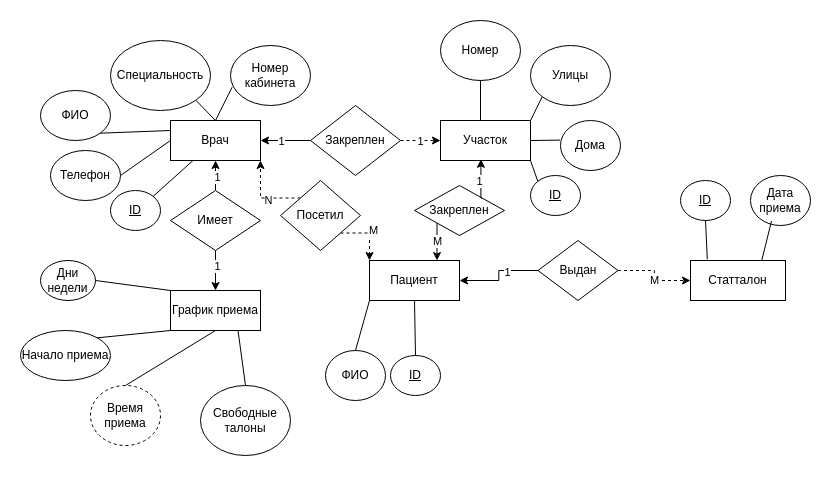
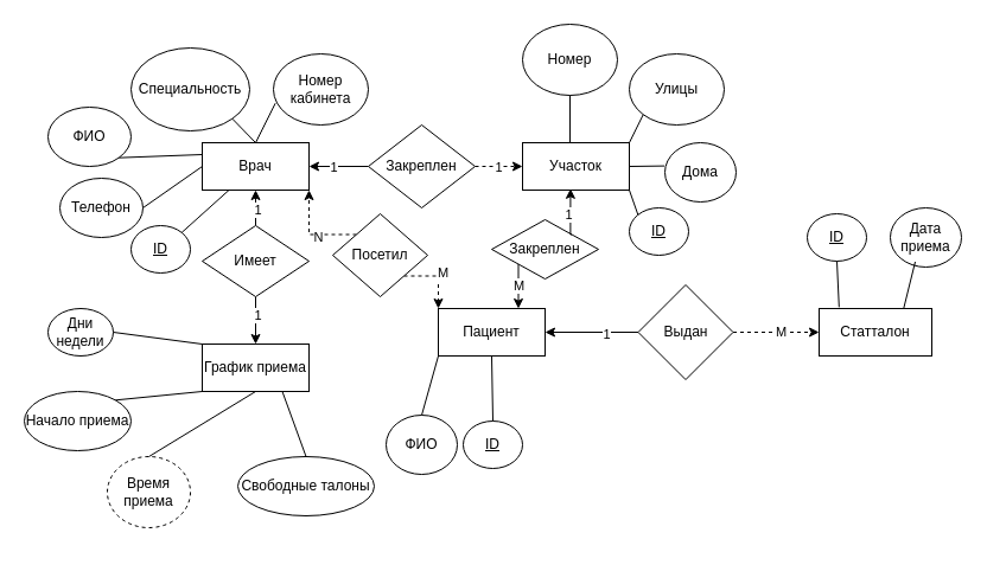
  <mxCell id="0" />
  <mxCell id="1" parent="0" />
  <mxCell id="2" value="В&lt;span style=&quot;background-color: transparent; color: light-dark(rgb(0, 0, 0), rgb(255, 255, 255));&quot;&gt;рач&lt;/span&gt;" style="rounded=0;whiteSpace=wrap;html=1;" vertex="1" parent="1"><mxGeometry x="170" y="120" width="90" height="40" as="geometry" /></mxCell>
  <mxCell id="3" value="Пациент" style="rounded=0;whiteSpace=wrap;html=1;" vertex="1" parent="1"><mxGeometry x="369" y="260" width="90" height="40" as="geometry" /></mxCell>
  <mxCell id="4" value="Участок" style="rounded=0;whiteSpace=wrap;html=1;" vertex="1" parent="1"><mxGeometry x="440" y="120" width="90" height="40" as="geometry" /></mxCell>
  <mxCell id="5" value="Статталон" style="rounded=0;whiteSpace=wrap;html=1;" vertex="1" parent="1"><mxGeometry x="690" y="260" width="95" height="40" as="geometry" /></mxCell>
  <mxCell id="6" value="Специальность" style="ellipse;whiteSpace=wrap;html=1;" vertex="1" parent="1"><mxGeometry x="110" y="40" width="100" height="70" as="geometry" /></mxCell>
  <mxCell id="7" value="" style="endArrow=none;html=1;rounded=0;exitX=0.5;exitY=0;exitDx=0;exitDy=0;entryX=1;entryY=1;entryDx=0;entryDy=0;" edge="1" parent="1" source="2" target="6"><mxGeometry width="50" height="50" relative="1" as="geometry"><mxPoint x="320" y="280" as="sourcePoint" /><mxPoint x="370" y="230" as="targetPoint" /></mxGeometry></mxCell>
  <mxCell id="8" value="График приема" style="rounded=0;whiteSpace=wrap;html=1;" vertex="1" parent="1"><mxGeometry x="170" y="290" width="90" height="40" as="geometry" /></mxCell>
  <mxCell id="9" value="ФИО" style="ellipse;whiteSpace=wrap;html=1;" vertex="1" parent="1"><mxGeometry x="40" y="90" width="70" height="50" as="geometry" /></mxCell>
  <mxCell id="10" value="" style="endArrow=none;html=1;rounded=0;exitX=0;exitY=0.25;exitDx=0;exitDy=0;entryX=1;entryY=1;entryDx=0;entryDy=0;" edge="1" parent="1" source="2" target="9"><mxGeometry width="50" height="50" relative="1" as="geometry"><mxPoint x="101" y="293" as="sourcePoint" /><mxPoint x="80" y="270" as="targetPoint" /></mxGeometry></mxCell>
  <mxCell id="11" value="Телефон" style="ellipse;whiteSpace=wrap;html=1;" vertex="1" parent="1"><mxGeometry x="50" y="150" width="70" height="50" as="geometry" /></mxCell>
  <mxCell id="12" value="" style="endArrow=none;html=1;rounded=0;exitX=0;exitY=0.5;exitDx=0;exitDy=0;entryX=1;entryY=0.5;entryDx=0;entryDy=0;" edge="1" parent="1" source="2" target="11"><mxGeometry width="50" height="50" relative="1" as="geometry"><mxPoint x="171" y="313" as="sourcePoint" /><mxPoint x="150" y="290" as="targetPoint" /></mxGeometry></mxCell>
  <mxCell id="13" value="Номер кабинета" style="ellipse;whiteSpace=wrap;html=1;" vertex="1" parent="1"><mxGeometry x="230" y="45" width="80" height="60" as="geometry" /></mxCell>
  <mxCell id="14" value="" style="endArrow=none;html=1;rounded=0;exitX=0.5;exitY=0;exitDx=0;exitDy=0;entryX=0.02;entryY=0.695;entryDx=0;entryDy=0;entryPerimeter=0;" edge="1" parent="1" source="2" target="13"><mxGeometry width="50" height="50" relative="1" as="geometry"><mxPoint x="381" y="113" as="sourcePoint" /><mxPoint x="360" y="90" as="targetPoint" /></mxGeometry></mxCell>
  <mxCell id="15" value="Номер" style="ellipse;whiteSpace=wrap;html=1;" vertex="1" parent="1"><mxGeometry x="440" y="20" width="80" height="60" as="geometry" /></mxCell>
  <mxCell id="16" value="" style="endArrow=none;html=1;rounded=0;entryX=0.5;entryY=1;entryDx=0;entryDy=0;" edge="1" parent="1" target="15"><mxGeometry width="50" height="50" relative="1" as="geometry"><mxPoint x="480" y="120" as="sourcePoint" /><mxPoint x="550" y="100" as="targetPoint" /></mxGeometry></mxCell>
  <mxCell id="17" value="Улицы" style="ellipse;whiteSpace=wrap;html=1;" vertex="1" parent="1"><mxGeometry x="530" y="45" width="80" height="60" as="geometry" /></mxCell>
  <mxCell id="18" value="" style="endArrow=none;html=1;rounded=0;exitX=1;exitY=0;exitDx=0;exitDy=0;entryX=0;entryY=1;entryDx=0;entryDy=0;" edge="1" parent="1" source="4" target="17"><mxGeometry width="50" height="50" relative="1" as="geometry"><mxPoint x="591" y="253" as="sourcePoint" /><mxPoint x="570" y="230" as="targetPoint" /></mxGeometry></mxCell>
  <mxCell id="19" value="Дома" style="ellipse;whiteSpace=wrap;html=1;" vertex="1" parent="1"><mxGeometry x="560" y="120" width="60" height="50" as="geometry" /></mxCell>
  <mxCell id="20" value="" style="endArrow=none;html=1;rounded=0;exitX=1;exitY=0.5;exitDx=0;exitDy=0;entryX=-0.007;entryY=0.392;entryDx=0;entryDy=0;entryPerimeter=0;" edge="1" parent="1" source="4" target="19"><mxGeometry width="50" height="50" relative="1" as="geometry"><mxPoint x="441" y="243" as="sourcePoint" /><mxPoint x="420" y="220" as="targetPoint" /></mxGeometry></mxCell>
  <mxCell id="21" style="edgeStyle=orthogonalEdgeStyle;rounded=0;orthogonalLoop=1;jettySize=auto;html=1;exitX=1;exitY=0.5;exitDx=0;exitDy=0;entryX=0;entryY=0.5;entryDx=0;entryDy=0;dashed=1;" edge="1" parent="1" source="25" target="4"><mxGeometry relative="1" as="geometry" /></mxCell>
  <mxCell id="22" value="1" style="edgeLabel;html=1;align=center;verticalAlign=middle;resizable=0;points=[];" vertex="1" connectable="0" parent="21"><mxGeometry x="-0.06" relative="1" as="geometry"><mxPoint as="offset" /></mxGeometry></mxCell>
  <mxCell id="23" style="edgeStyle=orthogonalEdgeStyle;rounded=0;orthogonalLoop=1;jettySize=auto;html=1;exitX=0;exitY=0.5;exitDx=0;exitDy=0;entryX=1;entryY=0.5;entryDx=0;entryDy=0;" edge="1" parent="1" source="25" target="2"><mxGeometry relative="1" as="geometry" /></mxCell>
  <mxCell id="24" value="1" style="edgeLabel;html=1;align=center;verticalAlign=middle;resizable=0;points=[];" vertex="1" connectable="0" parent="23"><mxGeometry x="0.184" relative="1" as="geometry"><mxPoint as="offset" /></mxGeometry></mxCell>
  <mxCell id="25" value="Закреплен" style="rhombus;whiteSpace=wrap;html=1;" vertex="1" parent="1"><mxGeometry x="310" y="105" width="90" height="70" as="geometry" /></mxCell>
  <mxCell id="26" value="&lt;u&gt;ID&lt;/u&gt;" style="ellipse;whiteSpace=wrap;html=1;" vertex="1" parent="1"><mxGeometry x="110" y="190" width="50" height="40" as="geometry" /></mxCell>
  <mxCell id="27" value="" style="endArrow=none;html=1;rounded=0;exitX=1;exitY=0;exitDx=0;exitDy=0;entryX=0.25;entryY=1;entryDx=0;entryDy=0;" edge="1" parent="1" source="26" target="2"><mxGeometry width="50" height="50" relative="1" as="geometry"><mxPoint x="291" y="223" as="sourcePoint" /><mxPoint x="270" y="200" as="targetPoint" /></mxGeometry></mxCell>
  <mxCell id="28" value="&lt;u&gt;ID&lt;/u&gt;" style="ellipse;whiteSpace=wrap;html=1;" vertex="1" parent="1"><mxGeometry x="530" y="175" width="50" height="40" as="geometry" /></mxCell>
  <mxCell id="29" value="" style="endArrow=none;html=1;rounded=0;exitX=1;exitY=1;exitDx=0;exitDy=0;entryX=0;entryY=0;entryDx=0;entryDy=0;" edge="1" parent="1" source="4" target="28"><mxGeometry width="50" height="50" relative="1" as="geometry"><mxPoint x="440" y="266" as="sourcePoint" /><mxPoint x="480" y="230" as="targetPoint" /></mxGeometry></mxCell>
  <mxCell id="30" value="Дни недели" style="ellipse;whiteSpace=wrap;html=1;" vertex="1" parent="1"><mxGeometry x="40" y="260" width="55" height="40" as="geometry" /></mxCell>
  <mxCell id="31" value="" style="endArrow=none;html=1;rounded=0;exitX=1;exitY=0.5;exitDx=0;exitDy=0;entryX=0;entryY=0;entryDx=0;entryDy=0;" edge="1" parent="1" source="30" target="8"><mxGeometry width="50" height="50" relative="1" as="geometry"><mxPoint x="210" y="356" as="sourcePoint" /><mxPoint x="250" y="320" as="targetPoint" /></mxGeometry></mxCell>
  <mxCell id="32" value="Начало приема" style="ellipse;whiteSpace=wrap;html=1;" vertex="1" parent="1"><mxGeometry x="20" y="330" width="90" height="50" as="geometry" /></mxCell>
  <mxCell id="33" value="" style="endArrow=none;html=1;rounded=0;exitX=0;exitY=1;exitDx=0;exitDy=0;entryX=1;entryY=0;entryDx=0;entryDy=0;" edge="1" parent="1" source="8" target="32"><mxGeometry width="50" height="50" relative="1" as="geometry"><mxPoint x="220" y="456" as="sourcePoint" /><mxPoint x="260" y="420" as="targetPoint" /></mxGeometry></mxCell>
  <mxCell id="34" value="Время приема" style="ellipse;whiteSpace=wrap;html=1;dashed=1;" vertex="1" parent="1"><mxGeometry x="90" y="385" width="70" height="60" as="geometry" /></mxCell>
  <mxCell id="35" value="" style="endArrow=none;html=1;rounded=0;exitX=0.5;exitY=0;exitDx=0;exitDy=0;entryX=0.5;entryY=1;entryDx=0;entryDy=0;" edge="1" parent="1" source="34" target="8"><mxGeometry width="50" height="50" relative="1" as="geometry"><mxPoint x="230" y="456" as="sourcePoint" /><mxPoint x="270" y="420" as="targetPoint" /></mxGeometry></mxCell>
  <mxCell id="36" style="edgeStyle=orthogonalEdgeStyle;rounded=0;orthogonalLoop=1;jettySize=auto;html=1;exitX=0.5;exitY=1;exitDx=0;exitDy=0;entryX=0.5;entryY=0;entryDx=0;entryDy=0;" edge="1" parent="1" source="40" target="8"><mxGeometry relative="1" as="geometry" /></mxCell>
  <mxCell id="37" value="1" style="edgeLabel;html=1;align=center;verticalAlign=middle;resizable=0;points=[];" vertex="1" connectable="0" parent="36"><mxGeometry x="-0.24" y="1" relative="1" as="geometry"><mxPoint as="offset" /></mxGeometry></mxCell>
  <mxCell id="38" style="edgeStyle=orthogonalEdgeStyle;rounded=0;orthogonalLoop=1;jettySize=auto;html=1;exitX=0.5;exitY=0;exitDx=0;exitDy=0;entryX=0.5;entryY=1;entryDx=0;entryDy=0;" edge="1" parent="1" source="40" target="2"><mxGeometry relative="1" as="geometry" /></mxCell>
  <mxCell id="39" value="1" style="edgeLabel;html=1;align=center;verticalAlign=middle;resizable=0;points=[];" vertex="1" connectable="0" parent="38"><mxGeometry x="-0.093" y="-1" relative="1" as="geometry"><mxPoint as="offset" /></mxGeometry></mxCell>
  <mxCell id="40" value="Имеет" style="rhombus;whiteSpace=wrap;html=1;" vertex="1" parent="1"><mxGeometry x="170" y="190" width="90" height="60" as="geometry" /></mxCell>
  <mxCell id="41" value="ФИО" style="ellipse;whiteSpace=wrap;html=1;" vertex="1" parent="1"><mxGeometry x="325" y="350" width="60" height="50" as="geometry" /></mxCell>
  <mxCell id="42" value="" style="endArrow=none;html=1;rounded=0;exitX=0.5;exitY=0;exitDx=0;exitDy=0;entryX=0;entryY=1;entryDx=0;entryDy=0;" edge="1" parent="1" source="41" target="3"><mxGeometry width="50" height="50" relative="1" as="geometry"><mxPoint x="450" y="426" as="sourcePoint" /><mxPoint x="490" y="390" as="targetPoint" /></mxGeometry></mxCell>
  <mxCell id="43" value="&lt;u&gt;ID&lt;/u&gt;" style="ellipse;whiteSpace=wrap;html=1;" vertex="1" parent="1"><mxGeometry x="390" y="355" width="50" height="40" as="geometry" /></mxCell>
  <mxCell id="44" value="" style="endArrow=none;html=1;rounded=0;exitX=0.5;exitY=0;exitDx=0;exitDy=0;entryX=0.5;entryY=1;entryDx=0;entryDy=0;" edge="1" parent="1" source="43" target="3"><mxGeometry width="50" height="50" relative="1" as="geometry"><mxPoint x="530" y="336" as="sourcePoint" /><mxPoint x="570" y="300" as="targetPoint" /></mxGeometry></mxCell>
  <mxCell id="45" style="edgeStyle=orthogonalEdgeStyle;rounded=0;orthogonalLoop=1;jettySize=auto;html=1;exitX=0;exitY=1;exitDx=0;exitDy=0;entryX=0.75;entryY=0;entryDx=0;entryDy=0;" edge="1" parent="1" source="47" target="3"><mxGeometry relative="1" as="geometry" /></mxCell>
  <mxCell id="46" value="M" style="edgeLabel;html=1;align=center;verticalAlign=middle;resizable=0;points=[];" vertex="1" connectable="0" parent="45"><mxGeometry x="-0.045" relative="1" as="geometry"><mxPoint as="offset" /></mxGeometry></mxCell>
  <mxCell id="47" value="Закреплен" style="rhombus;whiteSpace=wrap;html=1;" vertex="1" parent="1"><mxGeometry x="414" y="185" width="90" height="50" as="geometry" /></mxCell>
  <mxCell id="48" style="edgeStyle=orthogonalEdgeStyle;rounded=0;orthogonalLoop=1;jettySize=auto;html=1;exitX=1;exitY=0;exitDx=0;exitDy=0;entryX=0.449;entryY=0.97;entryDx=0;entryDy=0;entryPerimeter=0;" edge="1" parent="1" source="47" target="4"><mxGeometry relative="1" as="geometry" /></mxCell>
  <mxCell id="49" value="1" style="edgeLabel;html=1;align=center;verticalAlign=middle;resizable=0;points=[];" vertex="1" connectable="0" parent="48"><mxGeometry x="-0.085" y="2" relative="1" as="geometry"><mxPoint as="offset" /></mxGeometry></mxCell>
  <mxCell id="50" style="edgeStyle=orthogonalEdgeStyle;rounded=0;orthogonalLoop=1;jettySize=auto;html=1;exitX=0;exitY=0;exitDx=0;exitDy=0;entryX=1;entryY=1;entryDx=0;entryDy=0;dashed=1;" edge="1" parent="1" source="54" target="2"><mxGeometry relative="1" as="geometry" /></mxCell>
  <mxCell id="51" value="N" style="edgeLabel;html=1;align=center;verticalAlign=middle;resizable=0;points=[];" vertex="1" connectable="0" parent="50"><mxGeometry x="-0.143" y="2" relative="1" as="geometry"><mxPoint as="offset" /></mxGeometry></mxCell>
  <mxCell id="52" style="edgeStyle=orthogonalEdgeStyle;rounded=0;orthogonalLoop=1;jettySize=auto;html=1;exitX=1;exitY=1;exitDx=0;exitDy=0;entryX=0;entryY=0;entryDx=0;entryDy=0;dashed=1;" edge="1" parent="1" source="54" target="3"><mxGeometry relative="1" as="geometry" /></mxCell>
  <mxCell id="53" value="M" style="edgeLabel;html=1;align=center;verticalAlign=middle;resizable=0;points=[];" vertex="1" connectable="0" parent="52"><mxGeometry x="0.027" y="4" relative="1" as="geometry"><mxPoint x="-1" y="-3" as="offset" /></mxGeometry></mxCell>
  <mxCell id="54" value="Посетил" style="rhombus;whiteSpace=wrap;html=1;" vertex="1" parent="1"><mxGeometry x="280" y="180" width="80" height="70" as="geometry" /></mxCell>
  <mxCell id="55" style="edgeStyle=orthogonalEdgeStyle;rounded=0;orthogonalLoop=1;jettySize=auto;html=1;exitX=0;exitY=0.5;exitDx=0;exitDy=0;entryX=1;entryY=0.5;entryDx=0;entryDy=0;" edge="1" parent="1" source="59" target="3"><mxGeometry relative="1" as="geometry" /></mxCell>
  <mxCell id="56" value="1" style="edgeLabel;html=1;align=center;verticalAlign=middle;resizable=0;points=[];" vertex="1" connectable="0" parent="55"><mxGeometry x="-0.304" y="1" relative="1" as="geometry"><mxPoint as="offset" /></mxGeometry></mxCell>
  <mxCell id="57" style="edgeStyle=orthogonalEdgeStyle;rounded=0;orthogonalLoop=1;jettySize=auto;html=1;exitX=1;exitY=0.5;exitDx=0;exitDy=0;entryX=0;entryY=0.5;entryDx=0;entryDy=0;dashed=1;" edge="1" parent="1" source="59" target="5"><mxGeometry relative="1" as="geometry" /></mxCell>
  <mxCell id="58" value="M" style="edgeLabel;html=1;align=center;verticalAlign=middle;resizable=0;points=[];" vertex="1" connectable="0" parent="57"><mxGeometry x="0.108" y="1" relative="1" as="geometry"><mxPoint as="offset" /></mxGeometry></mxCell>
- <mxCell id="59" value="Выдан" style="rhombus;whiteSpace=wrap;html=1;" vertex="1" parent="1"><mxGeometry x="537.5" y="240" width="80" height="60" as="geometry" /></mxCell>
+ <mxCell id="59" value="Выдан" style="rhombus;whiteSpace=wrap;html=1;" vertex="1" parent="1"><mxGeometry x="537.5" y="240" width="80" height="80" as="geometry" /></mxCell>
  <mxCell id="60" value="&lt;u&gt;ID&lt;/u&gt;" style="ellipse;whiteSpace=wrap;html=1;" vertex="1" parent="1"><mxGeometry x="680" y="180" width="50" height="40" as="geometry" /></mxCell>
  <mxCell id="61" value="" style="endArrow=none;html=1;rounded=0;exitX=0.177;exitY=-0.029;exitDx=0;exitDy=0;entryX=0.5;entryY=1;entryDx=0;entryDy=0;exitPerimeter=0;" edge="1" parent="1" source="5" target="60"><mxGeometry width="50" height="50" relative="1" as="geometry"><mxPoint x="641" y="405" as="sourcePoint" /><mxPoint x="640" y="350" as="targetPoint" /></mxGeometry></mxCell>
  <mxCell id="62" value="Дата приема" style="ellipse;whiteSpace=wrap;html=1;" vertex="1" parent="1"><mxGeometry x="750" y="175" width="60" height="50" as="geometry" /></mxCell>
  <mxCell id="63" value="" style="endArrow=none;html=1;rounded=0;exitX=0.75;exitY=0;exitDx=0;exitDy=0;entryX=0.35;entryY=0.91;entryDx=0;entryDy=0;entryPerimeter=0;" edge="1" parent="1" source="5" target="62"><mxGeometry width="50" height="50" relative="1" as="geometry"><mxPoint x="702" y="469" as="sourcePoint" /><mxPoint x="700" y="430" as="targetPoint" /></mxGeometry></mxCell>
- <mxCell id="64" value="Свободные талоны" style="ellipse;whiteSpace=wrap;html=1;" vertex="1" parent="1"><mxGeometry x="200" y="385" width="90" height="70" as="geometry" /></mxCell>
+ <mxCell id="64" value="Свободные талоны" style="ellipse;whiteSpace=wrap;html=1;" vertex="1" parent="1"><mxGeometry x="200" y="385" width="115" height="50" as="geometry" /></mxCell>
  <mxCell id="65" value="" style="endArrow=none;html=1;rounded=0;exitX=0.75;exitY=1;exitDx=0;exitDy=0;entryX=0.5;entryY=0;entryDx=0;entryDy=0;" edge="1" parent="1" source="8" target="64"><mxGeometry width="50" height="50" relative="1" as="geometry"><mxPoint x="260" y="615" as="sourcePoint" /><mxPoint x="350" y="560" as="targetPoint" /></mxGeometry></mxCell>
